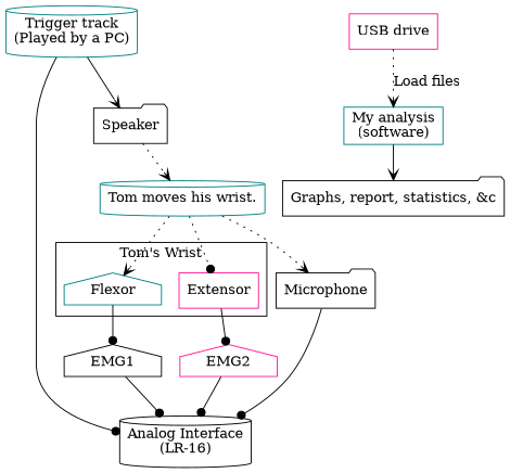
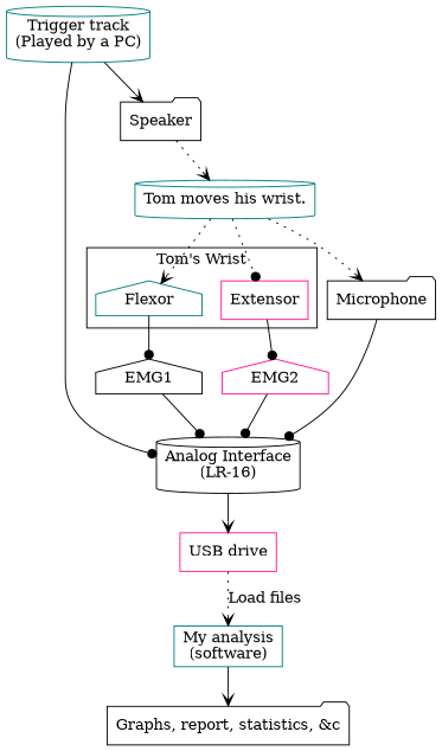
  digraph {
    node [color=black shape=house]
    edge [arrowhead=dot]
    Flexor [color=teal]
    Extensor [color=deeppink shape=box]
    EMG1
    EMG2 [color=deeppink]
    n5 [color=teal label="Trigger track\n(Played by a PC)" shape=cylinder]
    n6 [label="Analog Interface\n(LR-16)" shape=cylinder]
    Speaker [shape=folder]
    n8 [color=deeppink label="USB drive" shape=box]
    n9 [color=teal label="Tom moves his wrist." shape=cylinder]
    n10 [color=teal label="My analysis\n(software)" shape=box]
    n11 [label="Graphs, report, statistics, &c" shape=folder]
    Microphone [shape=folder]
    subgraph cluster_1 {
      label="Tom's Wrist"
      Flexor
      Extensor
    }
    Flexor -> EMG1
    Extensor -> EMG2
    EMG1 -> n6
    EMG2 -> n6
    n5 -> n6
    n5 -> Speaker [arrowhead=vee]
+   n6 -> n8 [arrowhead=vee]
    Speaker -> n9 [arrowhead=vee style=dotted]
    n8 -> n10 [arrowhead=vee label="Load files" style=dotted]
    n9 -> Flexor [arrowhead=vee style=dotted]
    n9 -> Extensor [style=dotted]
    n9 -> Microphone [arrowhead=vee style=dotted]
    n10 -> n11 [arrowhead=vee]
    Microphone -> n6
  }
